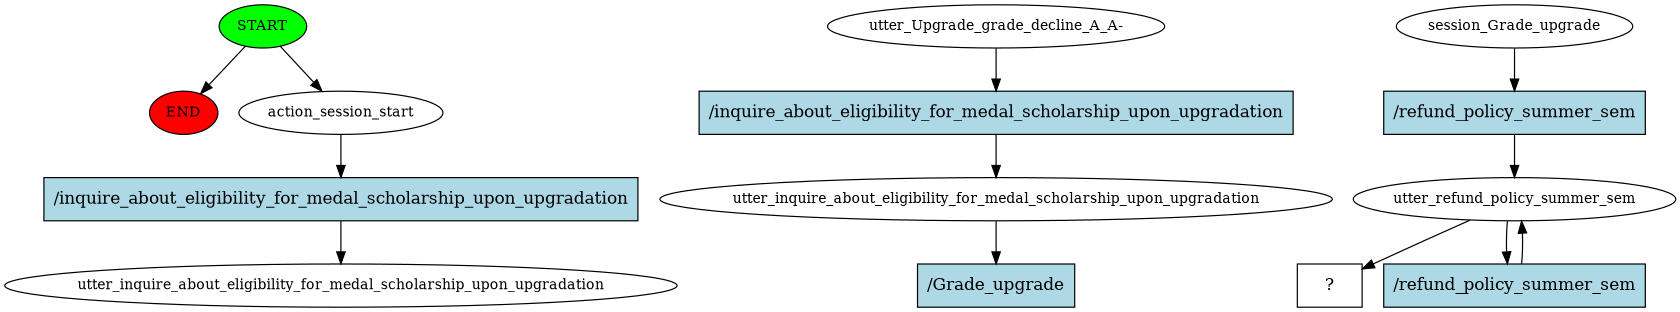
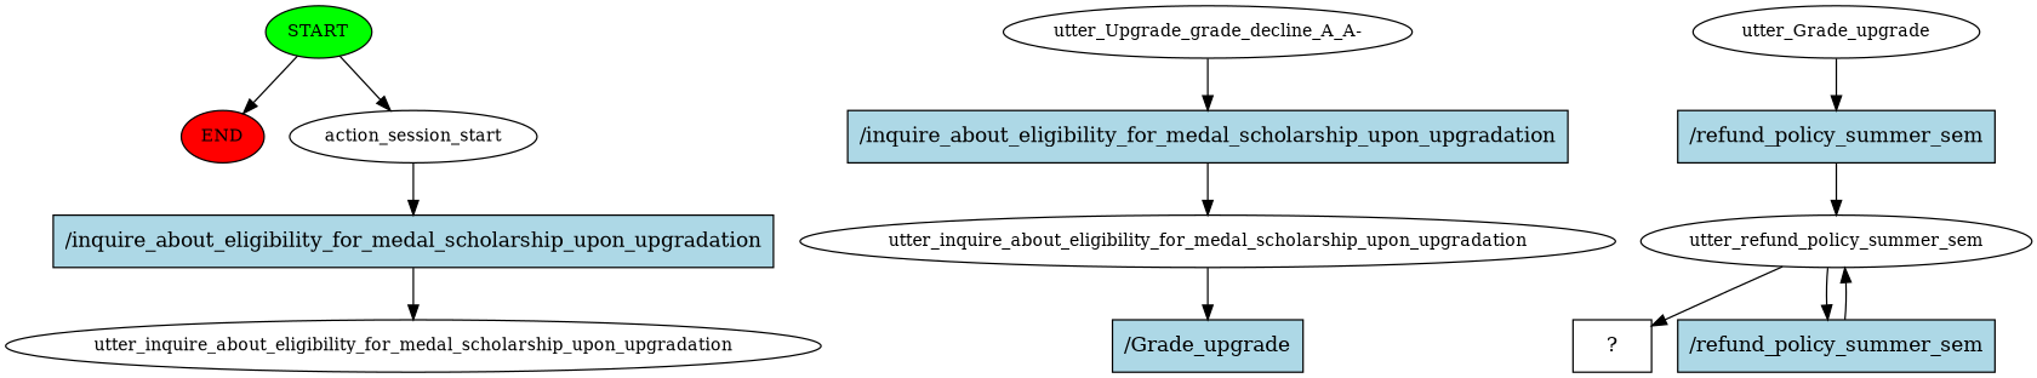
  digraph {
    node [fontsize=12]
    n1 [fillcolor=green label=START style=filled]
    n2 [fillcolor=red label=END style=filled]
    n3 [label=action_session_start]
    n4 [fillcolor=lightblue label="/inquire_about_eligibility_for_medal_scholarship_upon_upgradation" shape=rect style=filled fontsize=""]
    n5 [label=utter_inquire_about_eligibility_for_medal_scholarship_upon_upgradation]
    n6 [label="utter_Upgrade_grade_decline_A_A-"]
    n7 [fillcolor=lightblue label="/inquire_about_eligibility_for_medal_scholarship_upon_upgradation" shape=rect style=filled fontsize=""]
    n8 [label=utter_inquire_about_eligibility_for_medal_scholarship_upon_upgradation]
    n9 [fillcolor=lightblue label="/Grade_upgrade" shape=rect style=filled fontsize=""]
-   n10 [label=session_Grade_upgrade]
+   n10 [label=utter_Grade_upgrade]
    n11 [fillcolor=lightblue label="/refund_policy_summer_sem" shape=rect style=filled fontsize=""]
    n12 [label=utter_refund_policy_summer_sem]
    n13 [label="  ?  " shape=rect fontsize=""]
    n14 [fillcolor=lightblue label="/refund_policy_summer_sem" shape=rect style=filled fontsize=""]
    n1 -> n2
    n1 -> n3
    n3 -> n4
    n4 -> n5
    n6 -> n7
    n7 -> n8
    n8 -> n9
    n10 -> n11
    n11 -> n12
    n12 -> n13
    n12 -> n14
    n14 -> n12
  }
